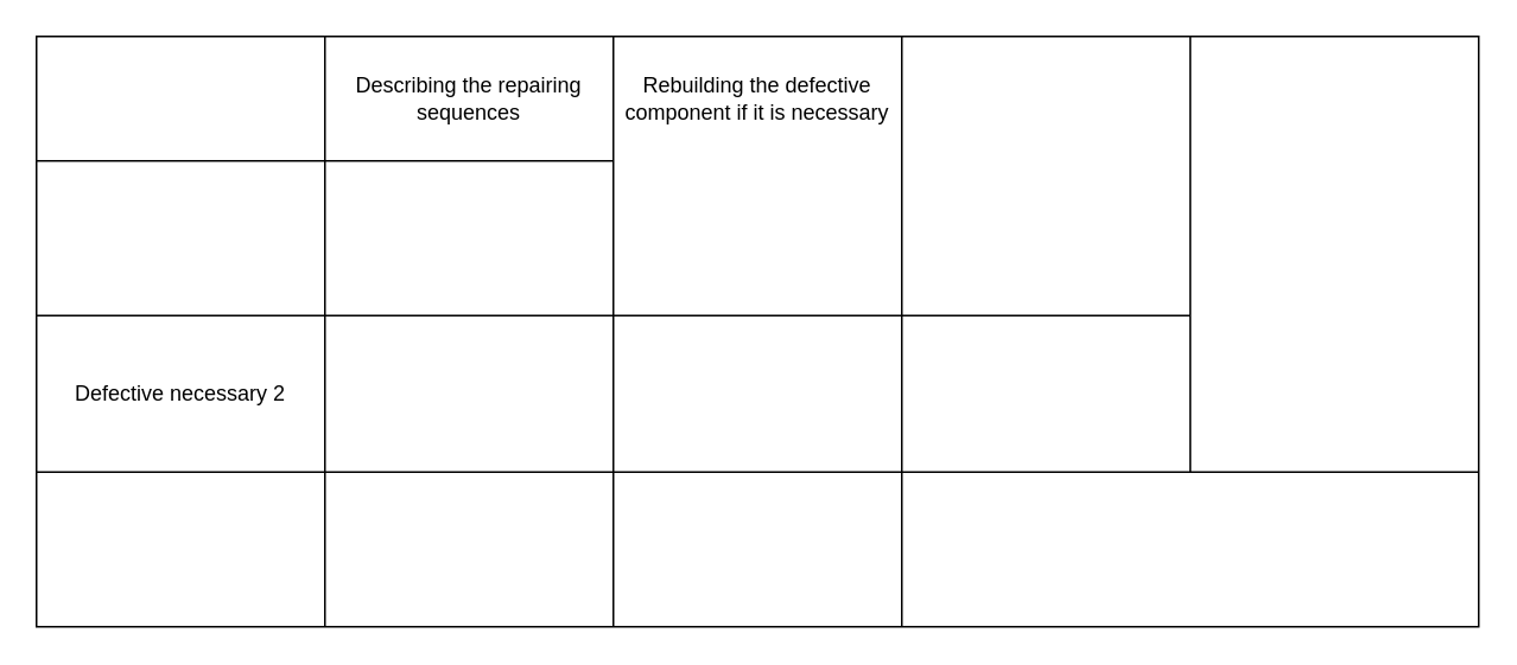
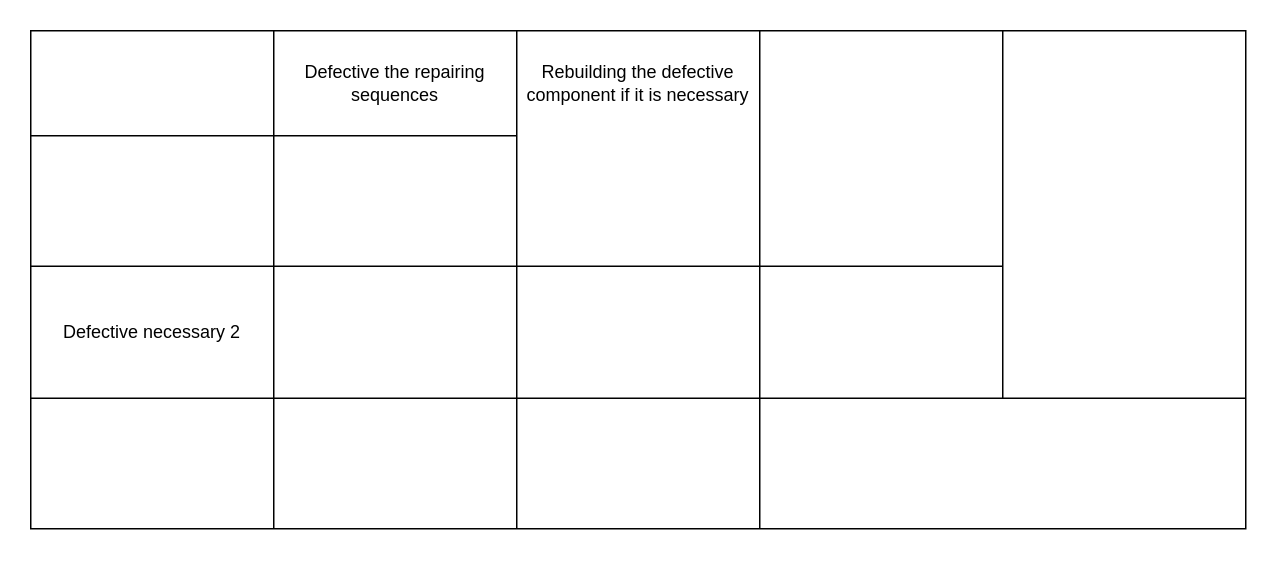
  <mxCell id="0" />
  <mxCell id="1" parent="0" />
  <mxCell id="2" value="" style="shape=table;startSize=0;container=1;collapsible=0;childLayout=tableLayout;" vertex="1" parent="1"><mxGeometry x="20" y="20" width="810" height="332" as="geometry" /></mxCell>
  <mxCell id="3" value="" style="shape=partialRectangle;collapsible=0;dropTarget=0;pointerEvents=0;fillColor=none;top=0;left=0;bottom=0;right=0;points=[[0,0.5],[1,0.5]];portConstraint=eastwest;" vertex="1" parent="2"><mxGeometry width="810" height="70" as="geometry" /></mxCell>
- <mxCell id="4" value="Describing the repairing sequences" style="shape=partialRectangle;html=1;whiteSpace=wrap;connectable=0;overflow=hidden;fillColor=none;top=0;left=0;bottom=0;right=0;pointerEvents=1;" vertex="1" parent="3"><mxGeometry x="162" width="162" height="70" as="geometry" /></mxCell>
+ <mxCell id="4" value="Defective the repairing sequences" style="shape=partialRectangle;html=1;whiteSpace=wrap;connectable=0;overflow=hidden;fillColor=none;top=0;left=0;bottom=0;right=0;pointerEvents=1;" vertex="1" parent="3"><mxGeometry x="162" width="162" height="70" as="geometry" /></mxCell>
  <mxCell id="5" value="Rebuilding the defective component if it is necessary" style="shape=partialRectangle;html=1;whiteSpace=wrap;connectable=0;overflow=hidden;fillColor=none;top=0;left=0;bottom=0;right=0;pointerEvents=1;" vertex="1" parent="3"><mxGeometry x="324" width="162" height="70" as="geometry" /></mxCell>
  <mxCell id="6" value="" style="shape=partialRectangle;collapsible=0;dropTarget=0;pointerEvents=0;fillColor=none;top=0;left=0;bottom=0;right=0;points=[[0,0.5],[1,0.5]];portConstraint=eastwest;" vertex="1" parent="2"><mxGeometry y="70" width="810" height="87" as="geometry" /></mxCell>
  <mxCell id="7" value="" style="shape=partialRectangle;html=1;whiteSpace=wrap;connectable=0;overflow=hidden;fillColor=none;top=0;left=0;bottom=0;right=0;pointerEvents=1;" vertex="1" parent="6"><mxGeometry x="162" width="162" height="87" as="geometry" /></mxCell>
  <mxCell id="8" value="" style="shape=partialRectangle;html=1;whiteSpace=wrap;connectable=0;overflow=hidden;fillColor=none;top=0;left=0;bottom=0;right=0;pointerEvents=1;" vertex="1" parent="6"><mxGeometry x="324" width="162" height="87" as="geometry" /></mxCell>
  <mxCell id="9" value="" style="shape=partialRectangle;html=1;whiteSpace=wrap;connectable=0;overflow=hidden;fillColor=none;top=0;left=0;bottom=0;right=0;pointerEvents=1;" vertex="1" parent="6"><mxGeometry x="486" width="162" height="87" as="geometry" /></mxCell>
  <mxCell id="10" value="" style="shape=partialRectangle;html=1;whiteSpace=wrap;connectable=0;overflow=hidden;fillColor=none;top=0;left=0;bottom=0;right=0;pointerEvents=1;" vertex="1" parent="6"><mxGeometry x="648" width="162" height="87" as="geometry" /></mxCell>
  <mxCell id="11" value="" style="shape=partialRectangle;collapsible=0;dropTarget=0;pointerEvents=0;fillColor=none;top=0;left=0;bottom=0;right=0;points=[[0,0.5],[1,0.5]];portConstraint=eastwest;" vertex="1" parent="2"><mxGeometry y="157" width="810" height="88" as="geometry" /></mxCell>
  <mxCell id="12" value="Defective necessary 2" style="shape=partialRectangle;html=1;whiteSpace=wrap;connectable=0;overflow=hidden;fillColor=none;top=0;left=0;bottom=0;right=0;pointerEvents=1;" vertex="1" parent="11"><mxGeometry width="162" height="88" as="geometry" /></mxCell>
  <mxCell id="13" value="" style="shape=partialRectangle;html=1;whiteSpace=wrap;connectable=0;overflow=hidden;fillColor=none;top=0;left=0;bottom=0;right=0;pointerEvents=1;" vertex="1" parent="11"><mxGeometry x="162" width="162" height="88" as="geometry" /></mxCell>
  <mxCell id="14" value="" style="shape=partialRectangle;html=1;whiteSpace=wrap;connectable=0;overflow=hidden;fillColor=none;top=0;left=0;bottom=0;right=0;pointerEvents=1;" vertex="1" parent="11"><mxGeometry x="324" width="162" height="88" as="geometry" /></mxCell>
  <mxCell id="15" value="" style="shape=partialRectangle;html=1;whiteSpace=wrap;connectable=0;overflow=hidden;fillColor=none;top=0;left=0;bottom=0;right=0;pointerEvents=1;" vertex="1" parent="11"><mxGeometry x="486" width="162" height="88" as="geometry" /></mxCell>
  <mxCell id="16" value="" style="shape=partialRectangle;html=1;whiteSpace=wrap;connectable=0;overflow=hidden;fillColor=none;top=0;left=0;bottom=0;right=0;pointerEvents=1;" vertex="1" parent="11"><mxGeometry x="648" width="162" height="88" as="geometry" /></mxCell>
  <mxCell id="17" value="" style="shape=partialRectangle;collapsible=0;dropTarget=0;pointerEvents=0;fillColor=none;top=0;left=0;bottom=0;right=0;points=[[0,0.5],[1,0.5]];portConstraint=eastwest;" vertex="1" parent="2"><mxGeometry y="245" width="810" height="87" as="geometry" /></mxCell>
  <mxCell id="18" value="" style="shape=partialRectangle;html=1;whiteSpace=wrap;connectable=0;overflow=hidden;fillColor=none;top=0;left=0;bottom=0;right=0;pointerEvents=1;" vertex="1" parent="17"><mxGeometry x="162" width="162" height="87" as="geometry" /></mxCell>
  <mxCell id="19" value="" style="shape=partialRectangle;html=1;whiteSpace=wrap;connectable=0;overflow=hidden;fillColor=none;top=0;left=0;bottom=0;right=0;pointerEvents=1;" vertex="1" parent="17"><mxGeometry x="324" width="162" height="87" as="geometry" /></mxCell>
  <mxCell id="20" value="" style="shape=partialRectangle;html=1;whiteSpace=wrap;connectable=0;overflow=hidden;fillColor=none;top=0;left=0;bottom=0;right=0;pointerEvents=1;" vertex="1" parent="17"><mxGeometry x="486" width="162" height="87" as="geometry" /></mxCell>
  <mxCell id="21" value="" style="shape=partialRectangle;html=1;whiteSpace=wrap;connectable=0;overflow=hidden;fillColor=none;top=0;left=0;bottom=0;right=0;pointerEvents=1;" vertex="1" parent="17"><mxGeometry x="648" width="162" height="87" as="geometry" /></mxCell>
